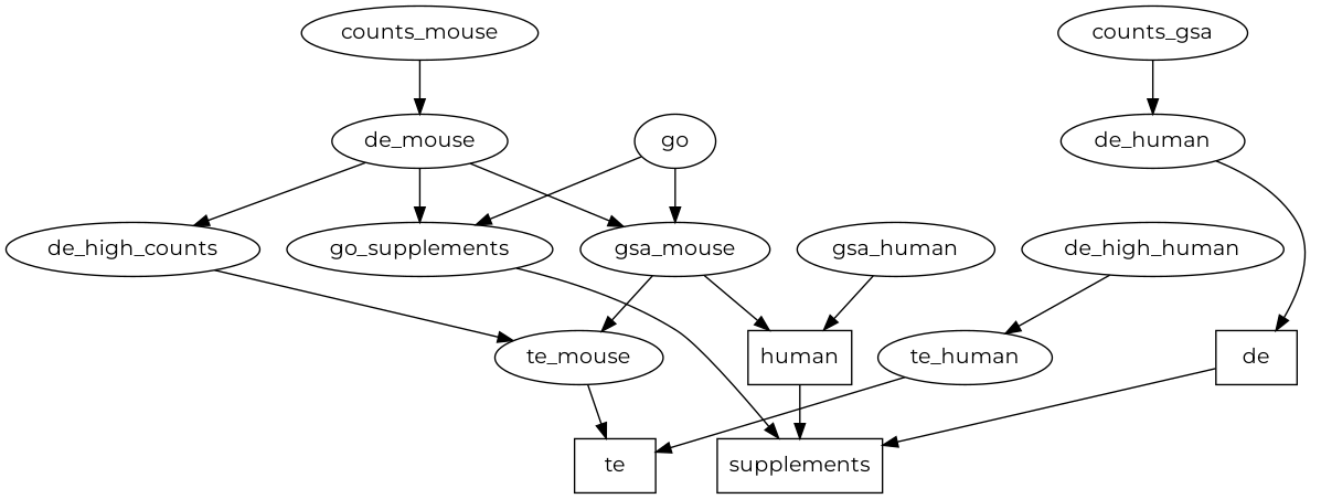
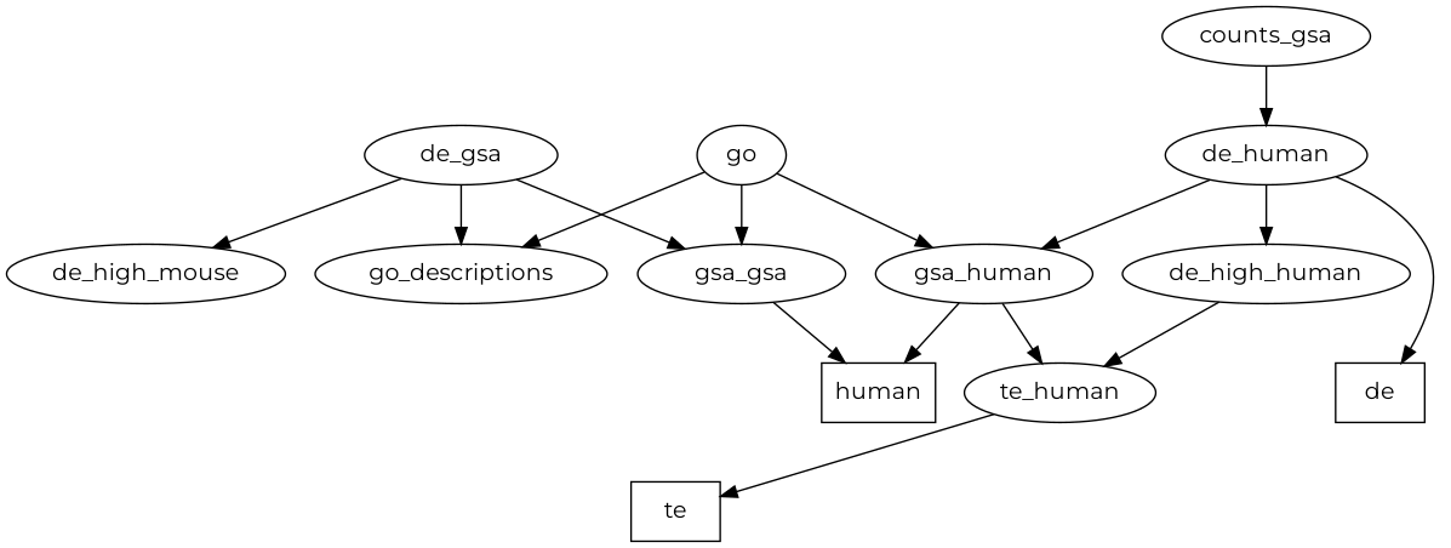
  digraph {
    fontname=Montserrat
    node [fontname=Montserrat]
    edge [fontname=Montserrat]
    n1 [label=counts_gsa]
    de_human
    de_high_human
    gsa_human
    de [shape=box]
    te_human
    n7 [label=human shape=box]
-   supplements [shape=box]
-   counts_mouse
-   de_mouse
-   de_high_mouse [label=de_high_counts]
-   gsa_mouse
-   go_descriptions [label=go_supplements]
-   te_mouse
+   de_mouse [label=de_gsa]
+   de_high_mouse
+   gsa_mouse [label=gsa_gsa]
+   go_descriptions
    te [shape=box]
    go
    n1 -> de_human
+   de_human -> de_high_human
+   de_human -> gsa_human
    de_human -> de
    de_high_human -> te_human
+   gsa_human -> te_human
    gsa_human -> n7
-   de -> supplements
    te_human -> te
-   n7 -> supplements
-   counts_mouse -> de_mouse
    de_mouse -> de_high_mouse
    de_mouse -> gsa_mouse
    de_mouse -> go_descriptions
-   de_high_mouse -> te_mouse
    gsa_mouse -> n7
-   gsa_mouse -> te_mouse
-   go_descriptions -> supplements
-   te_mouse -> te
+   go -> gsa_human
    go -> gsa_mouse
    go -> go_descriptions
  }
